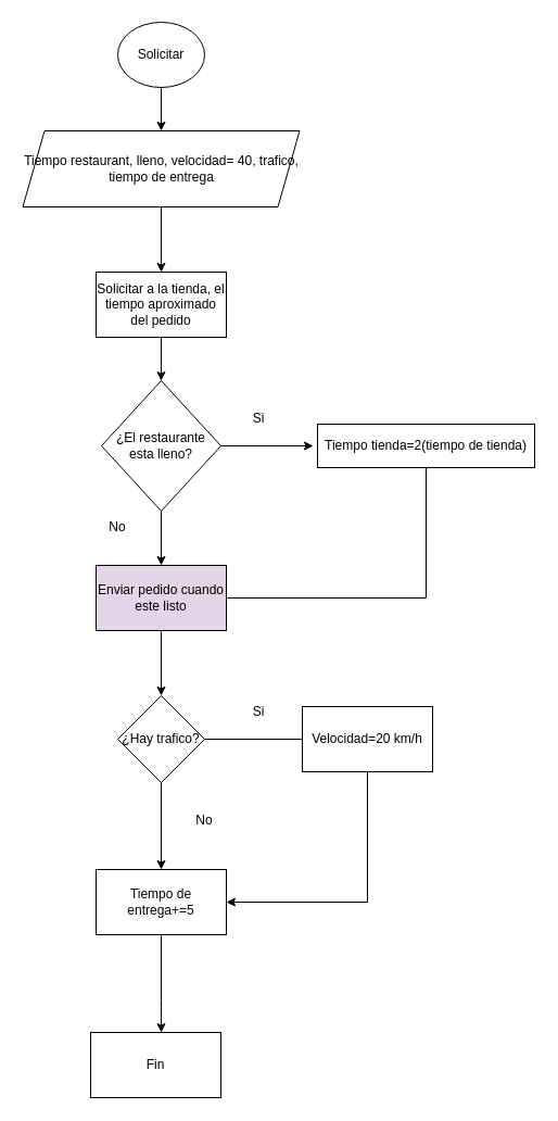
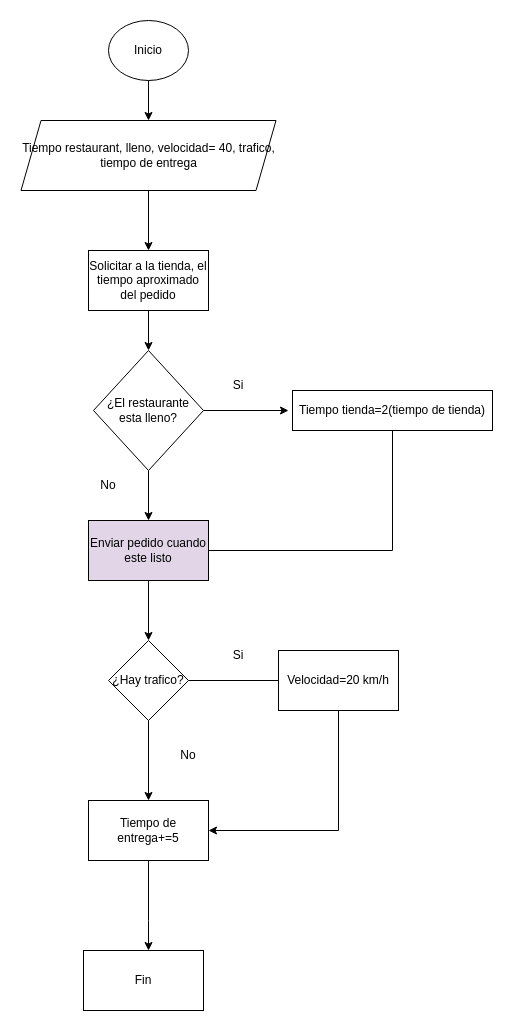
  <mxCell id="0" />
  <mxCell id="1" parent="0" />
- <mxCell id="2" value="Solicitar" style="ellipse;whiteSpace=wrap;html=1;" vertex="1" parent="1"><mxGeometry x="108" y="20" width="80" height="60" as="geometry" /></mxCell>
+ <mxCell id="2" value="Inicio" style="ellipse;whiteSpace=wrap;html=1;" vertex="1" parent="1"><mxGeometry x="108" y="20" width="80" height="60" as="geometry" /></mxCell>
  <mxCell id="3" value="Tiempo restaurant, lleno, velocidad= 40, trafico, tiempo de entrega" style="shape=parallelogram;perimeter=parallelogramPerimeter;whiteSpace=wrap;html=1;fixedSize=1;" vertex="1" parent="1"><mxGeometry x="20.5" y="120" width="255" height="70" as="geometry" /></mxCell>
  <mxCell id="4" value="" style="endArrow=classic;html=1;rounded=0;exitX=0.5;exitY=1;exitDx=0;exitDy=0;entryX=0.5;entryY=0;entryDx=0;entryDy=0;" edge="1" parent="1" source="2" target="3"><mxGeometry width="50" height="50" relative="1" as="geometry"><mxPoint x="138" y="110" as="sourcePoint" /><mxPoint x="188" y="60" as="targetPoint" /></mxGeometry></mxCell>
  <mxCell id="5" value="" style="endArrow=classic;html=1;rounded=0;exitX=0.5;exitY=1;exitDx=0;exitDy=0;" edge="1" parent="1" source="3"><mxGeometry width="50" height="50" relative="1" as="geometry"><mxPoint x="128" y="300" as="sourcePoint" /><mxPoint x="148" y="250" as="targetPoint" /></mxGeometry></mxCell>
  <mxCell id="6" value="Solicitar a la tienda, el tiempo aproximado del pedido" style="rounded=0;whiteSpace=wrap;html=1;" vertex="1" parent="1"><mxGeometry x="88" y="250" width="120" height="60" as="geometry" /></mxCell>
  <mxCell id="7" value="" style="endArrow=classic;html=1;rounded=0;exitX=0.5;exitY=1;exitDx=0;exitDy=0;" edge="1" parent="1" source="6"><mxGeometry width="50" height="50" relative="1" as="geometry"><mxPoint x="148" y="420" as="sourcePoint" /><mxPoint x="148" y="350" as="targetPoint" /></mxGeometry></mxCell>
  <mxCell id="8" value="¿El restaurante esta lleno?" style="rhombus;whiteSpace=wrap;html=1;" vertex="1" parent="1"><mxGeometry x="93" y="350" width="110" height="120" as="geometry" /></mxCell>
  <mxCell id="9" value="" style="endArrow=classic;html=1;rounded=0;exitX=1;exitY=0.5;exitDx=0;exitDy=0;" edge="1" parent="1" source="8"><mxGeometry width="50" height="50" relative="1" as="geometry"><mxPoint x="298" y="460" as="sourcePoint" /><mxPoint x="288" y="410" as="targetPoint" /></mxGeometry></mxCell>
  <mxCell id="10" value="Si" style="text;html=1;strokeColor=none;fillColor=none;align=center;verticalAlign=middle;whiteSpace=wrap;rounded=0;" vertex="1" parent="1"><mxGeometry x="208" y="370" width="60" height="30" as="geometry" /></mxCell>
  <mxCell id="11" value="Tiempo tienda=2(tiempo de tienda)" style="rounded=0;whiteSpace=wrap;html=1;" vertex="1" parent="1"><mxGeometry x="292" y="390" width="200" height="40" as="geometry" /></mxCell>
  <mxCell id="12" value="" style="endArrow=classic;html=1;rounded=0;exitX=0.5;exitY=1;exitDx=0;exitDy=0;" edge="1" parent="1" source="8"><mxGeometry width="50" height="50" relative="1" as="geometry"><mxPoint x="148" y="570" as="sourcePoint" /><mxPoint x="148" y="520" as="targetPoint" /></mxGeometry></mxCell>
  <mxCell id="13" value="No" style="text;html=1;strokeColor=none;fillColor=none;align=center;verticalAlign=middle;whiteSpace=wrap;rounded=0;" vertex="1" parent="1"><mxGeometry x="78" y="470" width="60" height="30" as="geometry" /></mxCell>
  <mxCell id="14" value="Enviar pedido cuando este listo" style="rounded=0;whiteSpace=wrap;html=1;fillColor=#e1d5e7;" vertex="1" parent="1"><mxGeometry x="88" y="520" width="120" height="60" as="geometry" /></mxCell>
  <mxCell id="15" value="" style="endArrow=none;html=1;rounded=0;exitX=0.5;exitY=1;exitDx=0;exitDy=0;entryX=1;entryY=0.5;entryDx=0;entryDy=0;" edge="1" parent="1" source="11" target="14"><mxGeometry width="50" height="50" relative="1" as="geometry"><mxPoint x="368" y="480" as="sourcePoint" /><mxPoint x="418" y="430" as="targetPoint" /><Array as="points"><mxPoint x="392" y="550" /></Array></mxGeometry></mxCell>
  <mxCell id="16" value="" style="endArrow=classic;html=1;rounded=0;exitX=0.5;exitY=1;exitDx=0;exitDy=0;" edge="1" parent="1" source="14"><mxGeometry width="50" height="50" relative="1" as="geometry"><mxPoint x="188" y="710" as="sourcePoint" /><mxPoint x="148" y="640" as="targetPoint" /></mxGeometry></mxCell>
  <mxCell id="17" value="¿Hay trafico?" style="rhombus;whiteSpace=wrap;html=1;" vertex="1" parent="1"><mxGeometry x="108" y="640" width="80" height="80" as="geometry" /></mxCell>
  <mxCell id="18" value="" style="endArrow=classic;html=1;rounded=0;exitX=1;exitY=0.5;exitDx=0;exitDy=0;" edge="1" parent="1" source="17"><mxGeometry width="50" height="50" relative="1" as="geometry"><mxPoint x="278" y="730" as="sourcePoint" /><mxPoint x="288" y="680" as="targetPoint" /></mxGeometry></mxCell>
  <mxCell id="19" value="Si" style="text;html=1;strokeColor=none;fillColor=none;align=center;verticalAlign=middle;whiteSpace=wrap;rounded=0;" vertex="1" parent="1"><mxGeometry x="208" y="640" width="60" height="30" as="geometry" /></mxCell>
  <mxCell id="20" value="Velocidad=20 km/h" style="rounded=0;whiteSpace=wrap;html=1;" vertex="1" parent="1"><mxGeometry x="278" y="650" width="120" height="60" as="geometry" /></mxCell>
  <mxCell id="21" value="" style="endArrow=classic;html=1;rounded=0;exitX=0.5;exitY=1;exitDx=0;exitDy=0;" edge="1" parent="1" source="17"><mxGeometry width="50" height="50" relative="1" as="geometry"><mxPoint x="158" y="830" as="sourcePoint" /><mxPoint x="148" y="800" as="targetPoint" /></mxGeometry></mxCell>
  <mxCell id="22" value="No" style="text;html=1;strokeColor=none;fillColor=none;align=center;verticalAlign=middle;whiteSpace=wrap;rounded=0;" vertex="1" parent="1"><mxGeometry x="158" y="740" width="60" height="30" as="geometry" /></mxCell>
  <mxCell id="23" value="Tiempo de entrega+=5" style="rounded=0;whiteSpace=wrap;html=1;" vertex="1" parent="1"><mxGeometry x="88" y="800" width="120" height="60" as="geometry" /></mxCell>
  <mxCell id="24" value="" style="endArrow=classic;html=1;rounded=0;exitX=0.5;exitY=1;exitDx=0;exitDy=0;entryX=1;entryY=0.5;entryDx=0;entryDy=0;" edge="1" parent="1" source="20" target="23"><mxGeometry width="50" height="50" relative="1" as="geometry"><mxPoint x="368" y="850" as="sourcePoint" /><mxPoint x="418" y="800" as="targetPoint" /><Array as="points"><mxPoint x="338" y="830" /></Array></mxGeometry></mxCell>
  <mxCell id="25" value="" style="endArrow=classic;html=1;rounded=0;" edge="1" parent="1" source="23"><mxGeometry width="50" height="50" relative="1" as="geometry"><mxPoint x="128" y="910" as="sourcePoint" /><mxPoint x="148" y="950" as="targetPoint" /><Array as="points"><mxPoint x="148" y="920" /></Array></mxGeometry></mxCell>
  <mxCell id="26" value="Fin" style="rounded=0;whiteSpace=wrap;html=1;" vertex="1" parent="1"><mxGeometry x="83" y="950" width="120" height="60" as="geometry" /></mxCell>
